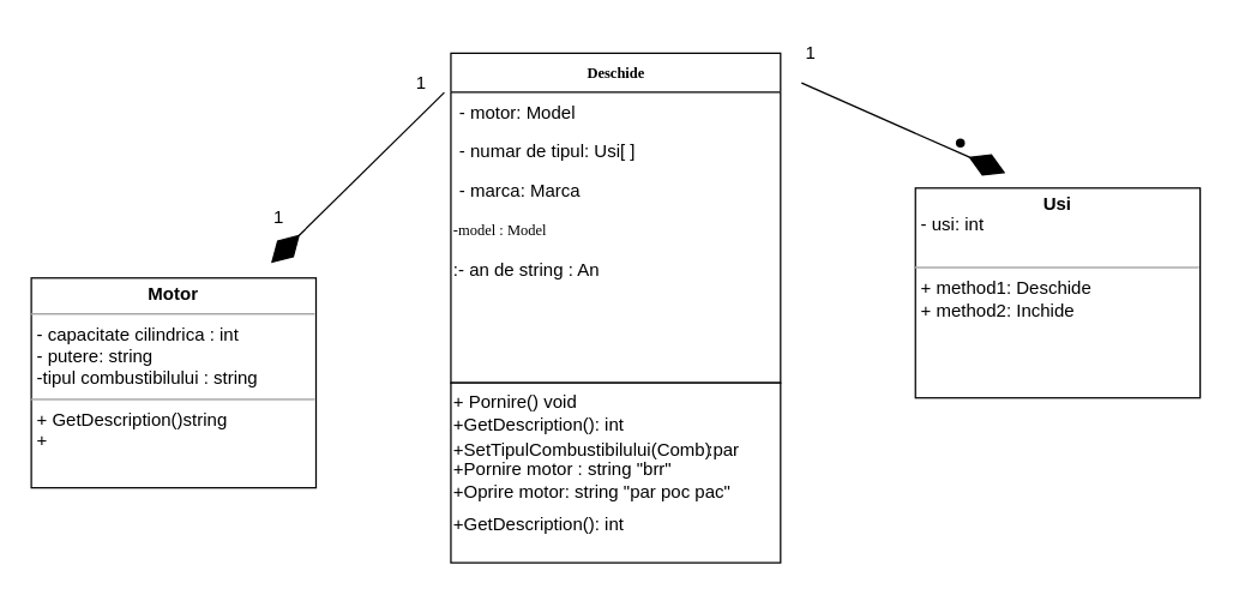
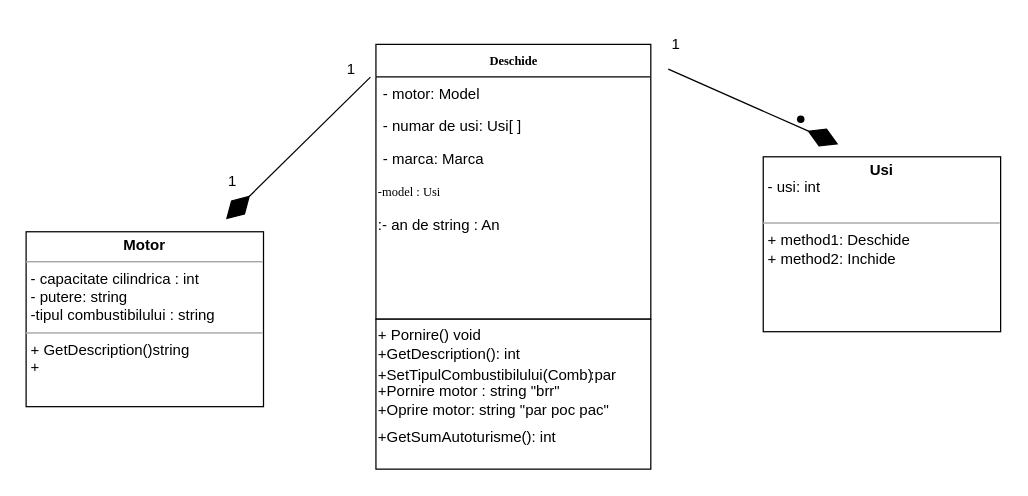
  <mxCell id="0" />
  <mxCell id="1" parent="0" />
  <mxCell id="2" value="&lt;b&gt;Deschide&lt;/b&gt;" style="swimlane;html=1;fontStyle=0;childLayout=stackLayout;horizontal=1;startSize=26;fillColor=none;horizontalStack=0;resizeParent=1;resizeLast=0;collapsible=1;marginBottom=0;swimlaneFillColor=#ffffff;rounded=0;shadow=0;comic=0;labelBackgroundColor=none;strokeWidth=1;fontFamily=Verdana;fontSize=10;align=center;textDirection=ltr;" parent="1" vertex="1"><mxGeometry x="300" y="35" width="220" height="220" as="geometry" /></mxCell>
  <mxCell id="3" value="- motor: Model&lt;br&gt;" style="text;html=1;strokeColor=none;fillColor=none;align=left;verticalAlign=top;spacingLeft=4;spacingRight=4;whiteSpace=wrap;overflow=hidden;rotatable=0;points=[[0,0.5],[1,0.5]];portConstraint=eastwest;" parent="2" vertex="1"><mxGeometry y="26" width="220" height="26" as="geometry" /></mxCell>
- <mxCell id="4" value="- numar de tipul: Usi[ ]" style="text;html=1;strokeColor=none;fillColor=none;align=left;verticalAlign=top;spacingLeft=4;spacingRight=4;whiteSpace=wrap;overflow=hidden;rotatable=0;points=[[0,0.5],[1,0.5]];portConstraint=eastwest;" parent="2" vertex="1"><mxGeometry y="52" width="220" height="26" as="geometry" /></mxCell>
+ <mxCell id="4" value="- numar de usi: Usi[ ]" style="text;html=1;strokeColor=none;fillColor=none;align=left;verticalAlign=top;spacingLeft=4;spacingRight=4;whiteSpace=wrap;overflow=hidden;rotatable=0;points=[[0,0.5],[1,0.5]];portConstraint=eastwest;" parent="2" vertex="1"><mxGeometry y="52" width="220" height="26" as="geometry" /></mxCell>
  <mxCell id="5" value="- marca: Marca&lt;br&gt;&lt;br&gt;" style="text;html=1;strokeColor=none;fillColor=none;align=left;verticalAlign=top;spacingLeft=4;spacingRight=4;whiteSpace=wrap;overflow=hidden;rotatable=0;points=[[0,0.5],[1,0.5]];portConstraint=eastwest;" parent="2" vertex="1"><mxGeometry y="78" width="220" height="32" as="geometry" /></mxCell>
- <mxCell id="6" value="-model : Model" style="text;html=1;resizable=0;points=[];autosize=1;align=left;verticalAlign=top;spacingTop=-4;fontSize=10;fontFamily=Verdana;fontColor=#000000;" parent="2" vertex="1"><mxGeometry y="110" width="220" height="20" as="geometry" /></mxCell>
+ <mxCell id="6" value="-model : Usi" style="text;html=1;resizable=0;points=[];autosize=1;align=left;verticalAlign=top;spacingTop=-4;fontSize=10;fontFamily=Verdana;fontColor=#000000;" parent="2" vertex="1"><mxGeometry y="110" width="220" height="20" as="geometry" /></mxCell>
  <mxCell id="7" value=":- an de string : An" style="text;strokeColor=none;align=left;fillColor=none;html=1;verticalAlign=middle;whiteSpace=wrap;rounded=0;" vertex="1" parent="2"><mxGeometry y="130" width="220" height="30" as="geometry" /></mxCell>
  <mxCell id="8" value="&lt;p style=&quot;margin:0px;margin-top:4px;text-align:center;&quot;&gt;&lt;b&gt;Motor&lt;/b&gt;&lt;/p&gt;&lt;hr size=&quot;1&quot;&gt;&lt;p style=&quot;margin:0px;margin-left:4px;&quot;&gt;- capacitate cilindrica : int&lt;br&gt;- putere: string&lt;/p&gt;&lt;p style=&quot;margin:0px;margin-left:4px;&quot;&gt;-tipul combustibilului : string&lt;/p&gt;&lt;hr size=&quot;1&quot;&gt;&lt;p style=&quot;margin:0px;margin-left:4px;&quot;&gt;+ GetDescription()string&lt;br&gt;+&amp;nbsp;&lt;/p&gt;" style="verticalAlign=top;align=left;overflow=fill;fontSize=12;fontFamily=Helvetica;html=1;rounded=0;shadow=0;comic=0;labelBackgroundColor=none;strokeWidth=1" parent="1" vertex="1"><mxGeometry x="20" y="185" width="190" height="140" as="geometry" /></mxCell>
  <mxCell id="9" value="&lt;p style=&quot;margin:0px;margin-top:4px;text-align:center;&quot;&gt;&lt;b&gt;Usi&lt;/b&gt;&lt;/p&gt;&lt;p style=&quot;margin:0px;margin-left:4px;&quot;&gt;- usi: int&lt;br&gt;&lt;br&gt;&lt;/p&gt;&lt;hr size=&quot;1&quot;&gt;&lt;p style=&quot;margin:0px;margin-left:4px;&quot;&gt;+ method1: Deschide&lt;br&gt;+ method2: Inchide&lt;/p&gt;" style="verticalAlign=top;align=left;overflow=fill;fontSize=12;fontFamily=Helvetica;html=1;rounded=0;shadow=0;comic=0;labelBackgroundColor=none;strokeWidth=1" parent="1" vertex="1"><mxGeometry x="610" y="125" width="190" height="140" as="geometry" /></mxCell>
  <mxCell id="10" value="" style="rounded=0;whiteSpace=wrap;html=1;" vertex="1" parent="1"><mxGeometry x="300" y="255" width="220" height="120" as="geometry" /></mxCell>
  <mxCell id="11" value="+ Pornire() void&lt;br&gt;+GetDescription(): int" style="text;strokeColor=none;align=left;fillColor=none;html=1;verticalAlign=middle;whiteSpace=wrap;rounded=0;" vertex="1" parent="1"><mxGeometry x="300" y="255" width="170" height="40" as="geometry" /></mxCell>
  <mxCell id="12" value="+SetTipulCombustibilului(Comb)" style="text;strokeColor=none;align=left;fillColor=none;html=1;verticalAlign=middle;whiteSpace=wrap;rounded=0;" vertex="1" parent="1"><mxGeometry x="300" y="285" width="60" height="30" as="geometry" /></mxCell>
  <mxCell id="13" value=":par" style="text;strokeColor=none;align=left;fillColor=none;html=1;verticalAlign=middle;whiteSpace=wrap;rounded=0;" vertex="1" parent="1"><mxGeometry x="470" y="275" width="60" height="50" as="geometry" /></mxCell>
  <mxCell id="14" value="" style="shape=waypoint;sketch=0;size=6;pointerEvents=1;points=[];fillColor=none;resizable=0;rotatable=0;perimeter=centerPerimeter;snapToPoint=1;" vertex="1" parent="1"><mxGeometry x="630" y="85" width="20" height="20" as="geometry" /></mxCell>
  <mxCell id="15" value="1" style="text;html=1;align=center;verticalAlign=middle;resizable=0;points=[];autosize=1;strokeColor=none;fillColor=none;" vertex="1" parent="1"><mxGeometry x="525" y="20" width="30" height="30" as="geometry" /></mxCell>
  <mxCell id="16" value="1" style="text;html=1;align=center;verticalAlign=middle;resizable=0;points=[];autosize=1;strokeColor=none;fillColor=none;" vertex="1" parent="1"><mxGeometry x="265" y="40" width="30" height="30" as="geometry" /></mxCell>
  <mxCell id="17" value="1" style="text;html=1;align=center;verticalAlign=middle;resizable=0;points=[];autosize=1;strokeColor=none;fillColor=none;" vertex="1" parent="1"><mxGeometry x="170" y="130" width="30" height="30" as="geometry" /></mxCell>
  <mxCell id="18" value="" style="endArrow=diamondThin;endFill=1;endSize=24;html=1;rounded=0;labelBackgroundColor=#FFFFFF;exitX=0.3;exitY=1.16;exitDx=0;exitDy=0;exitPerimeter=0;" edge="1" parent="1" source="15"><mxGeometry width="160" relative="1" as="geometry"><mxPoint x="610" y="45" as="sourcePoint" /><mxPoint x="670" y="115" as="targetPoint" /></mxGeometry></mxCell>
  <mxCell id="19" value="+Pornire motor : string &quot;brr&quot;&lt;br&gt;+Oprire motor: string &quot;par poc pac&quot;" style="text;html=1;strokeColor=none;fillColor=none;align=left;verticalAlign=middle;whiteSpace=wrap;rounded=0;fontStyle=0" vertex="1" parent="1"><mxGeometry x="300" y="305" width="200" height="30" as="geometry" /></mxCell>
- <mxCell id="20" value="+GetDescription(): int" style="text;html=1;strokeColor=none;fillColor=none;align=left;verticalAlign=middle;whiteSpace=wrap;rounded=0;" vertex="1" parent="1"><mxGeometry x="300" y="335" width="190" height="30" as="geometry" /></mxCell>
+ <mxCell id="20" value="+GetSumAutoturisme(): int" style="text;html=1;strokeColor=none;fillColor=none;align=left;verticalAlign=middle;whiteSpace=wrap;rounded=0;" vertex="1" parent="1"><mxGeometry x="300" y="335" width="190" height="30" as="geometry" /></mxCell>
  <mxCell id="21" style="edgeStyle=none;rounded=0;orthogonalLoop=1;jettySize=auto;html=1;entryX=1;entryY=0.5;entryDx=0;entryDy=0;labelBackgroundColor=#FFFFFF;" edge="1" parent="1" source="20" target="20"><mxGeometry relative="1" as="geometry" /></mxCell>
  <mxCell id="22" value="" style="endArrow=diamondThin;endFill=1;endSize=24;html=1;rounded=0;labelBackgroundColor=#FFFFFF;exitX=1.02;exitY=0.707;exitDx=0;exitDy=0;exitPerimeter=0;" edge="1" parent="1" source="16"><mxGeometry width="160" relative="1" as="geometry"><mxPoint x="280" y="75" as="sourcePoint" /><mxPoint x="180" y="175" as="targetPoint" /></mxGeometry></mxCell>
